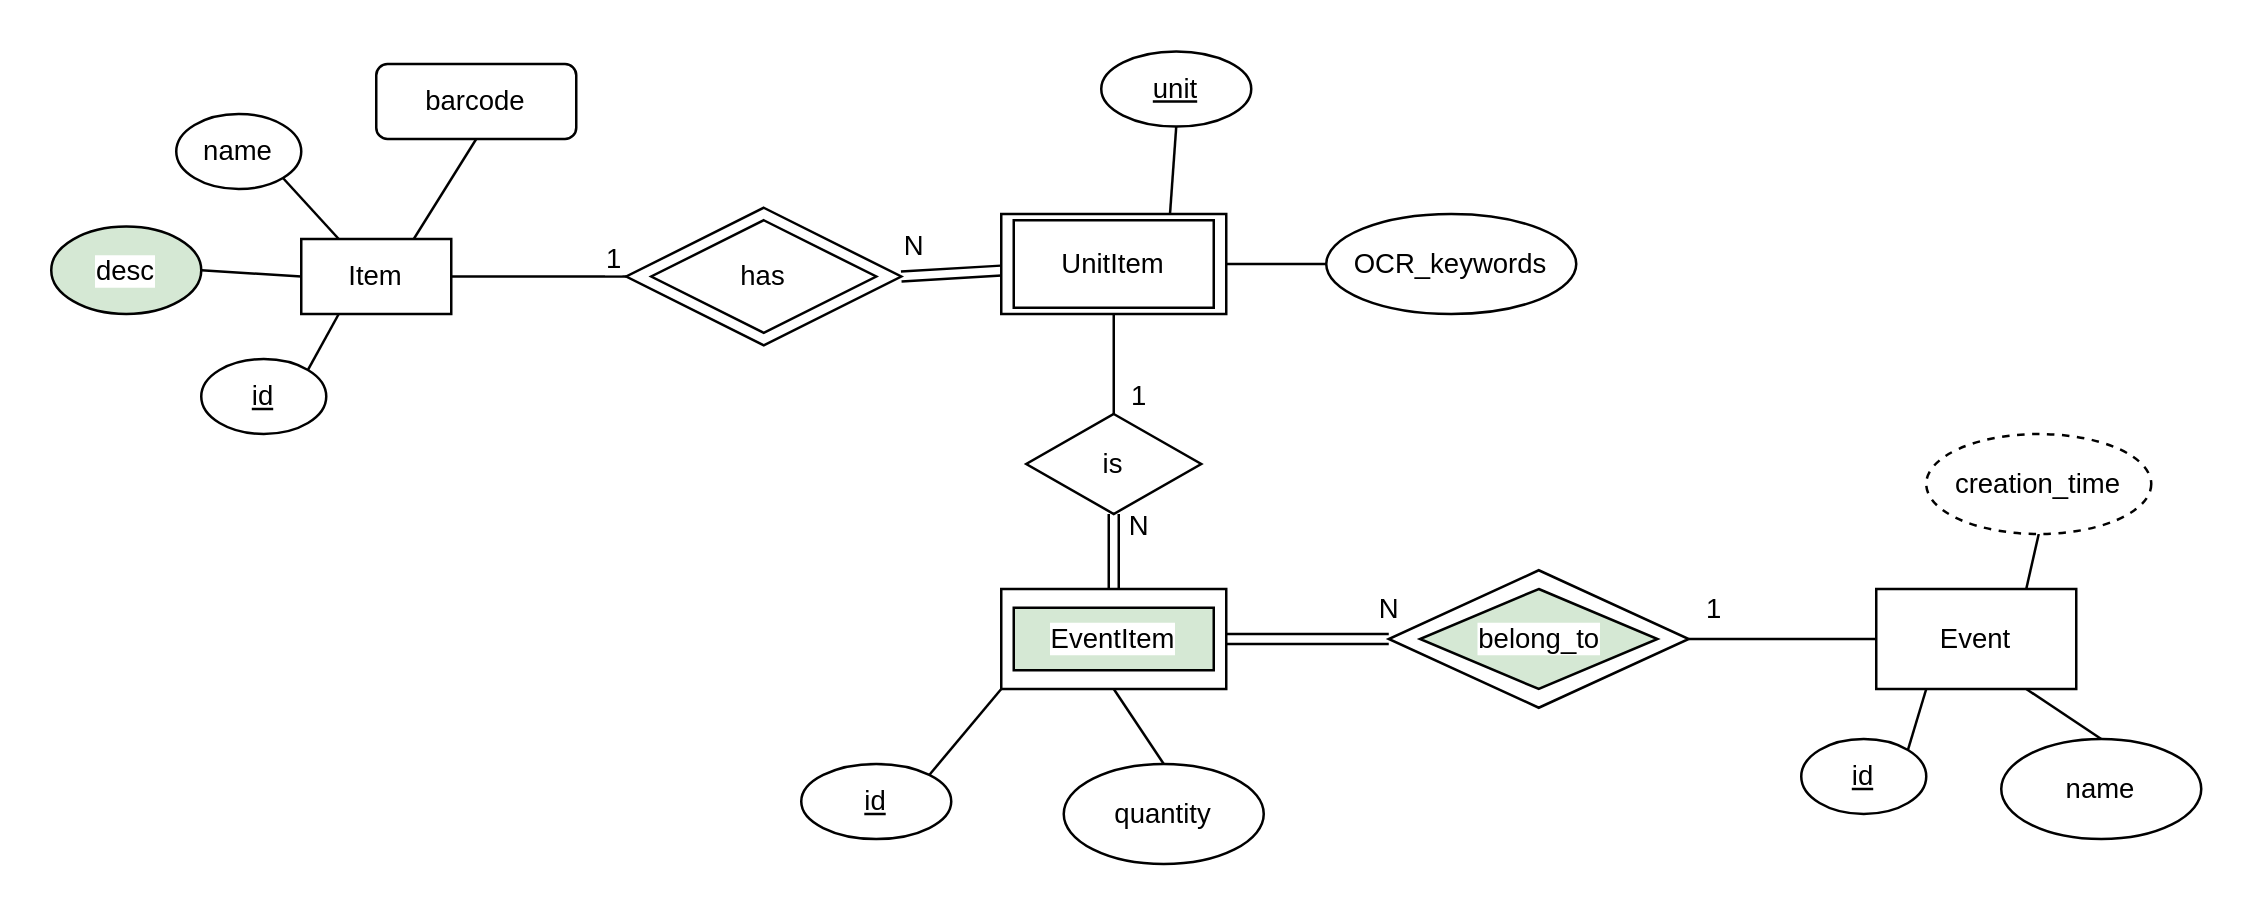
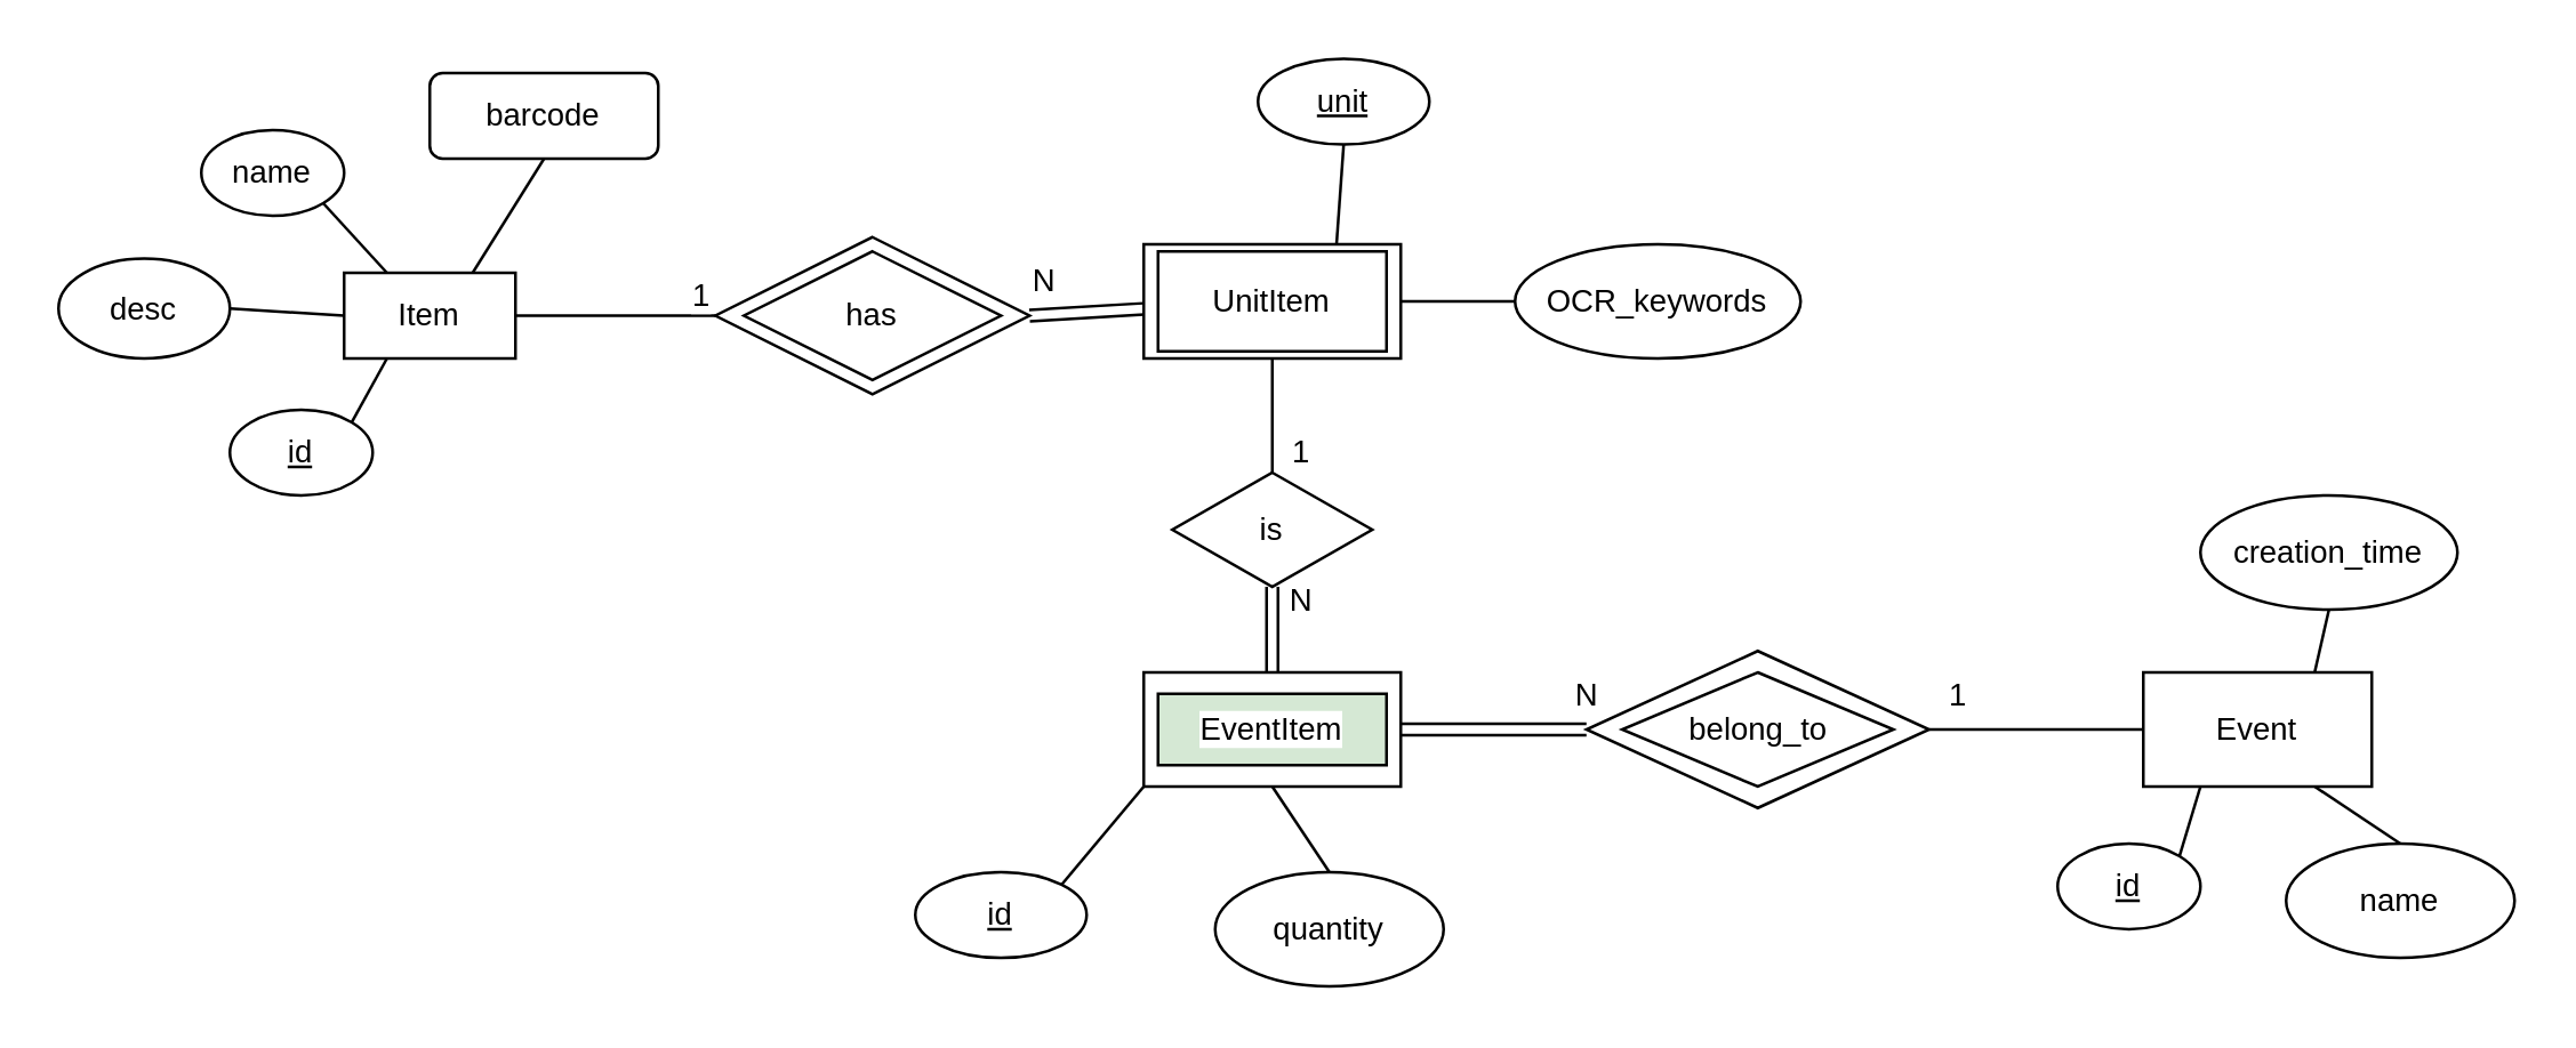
  <mxCell id="0" />
  <mxCell id="1" parent="0" />
  <mxCell id="2" style="edgeStyle=none;shape=connector;rounded=0;orthogonalLoop=1;jettySize=auto;html=1;exitX=0.5;exitY=1;exitDx=0;exitDy=0;entryX=0.5;entryY=0;entryDx=0;entryDy=0;strokeColor=default;align=center;verticalAlign=middle;fontFamily=Helvetica;fontSize=11;fontColor=default;labelBackgroundColor=default;endArrow=none;endFill=0;" edge="1" parent="1" source="4" target="13"><mxGeometry relative="1" as="geometry" /></mxCell>
  <mxCell id="3" style="edgeStyle=none;shape=connector;rounded=0;orthogonalLoop=1;jettySize=auto;html=1;exitX=1;exitY=0.5;exitDx=0;exitDy=0;entryX=0;entryY=0.5;entryDx=0;entryDy=0;strokeColor=default;align=center;verticalAlign=middle;fontFamily=Helvetica;fontSize=11;fontColor=default;labelBackgroundColor=default;endArrow=none;endFill=0;" edge="1" parent="1" source="4" target="20"><mxGeometry relative="1" as="geometry" /></mxCell>
  <mxCell id="4" value="" style="rounded=0;whiteSpace=wrap;html=1;" vertex="1" parent="1"><mxGeometry x="400" y="85" width="90" height="40" as="geometry" /></mxCell>
  <mxCell id="5" style="edgeStyle=none;shape=link;rounded=0;orthogonalLoop=1;jettySize=auto;html=1;exitX=1;exitY=0.5;exitDx=0;exitDy=0;strokeColor=default;align=center;verticalAlign=middle;fontFamily=Helvetica;fontSize=11;fontColor=default;labelBackgroundColor=default;endArrow=none;endFill=0;" edge="1" parent="1" source="6" target="19"><mxGeometry relative="1" as="geometry" /></mxCell>
  <mxCell id="6" value="" style="rounded=0;whiteSpace=wrap;html=1;fontFamily=Helvetica;fontSize=11;fontColor=default;labelBackgroundColor=default;" vertex="1" parent="1"><mxGeometry x="400" y="235" width="90" height="40" as="geometry" /></mxCell>
  <mxCell id="7" style="edgeStyle=none;shape=connector;rounded=0;orthogonalLoop=1;jettySize=auto;html=1;exitX=1;exitY=0;exitDx=0;exitDy=0;entryX=0;entryY=1;entryDx=0;entryDy=0;strokeColor=default;align=center;verticalAlign=middle;fontFamily=Helvetica;fontSize=11;fontColor=default;labelBackgroundColor=default;endArrow=none;endFill=0;" edge="1" parent="1" source="8" target="6"><mxGeometry relative="1" as="geometry" /></mxCell>
  <mxCell id="8" value="id" style="ellipse;whiteSpace=wrap;html=1;fontFamily=Helvetica;fontSize=11;fontColor=default;labelBackgroundColor=default;fontStyle=4" vertex="1" parent="1"><mxGeometry x="320" y="305" width="60" height="30" as="geometry" /></mxCell>
  <mxCell id="9" style="edgeStyle=none;shape=connector;rounded=0;orthogonalLoop=1;jettySize=auto;html=1;exitX=0.5;exitY=0;exitDx=0;exitDy=0;entryX=0.5;entryY=1;entryDx=0;entryDy=0;strokeColor=default;align=center;verticalAlign=middle;fontFamily=Helvetica;fontSize=11;fontColor=default;labelBackgroundColor=default;endArrow=none;endFill=0;" edge="1" parent="1" source="10" target="6"><mxGeometry relative="1" as="geometry" /></mxCell>
  <mxCell id="10" value="quantity" style="ellipse;whiteSpace=wrap;html=1;fontFamily=Helvetica;fontSize=11;fontColor=default;labelBackgroundColor=default;" vertex="1" parent="1"><mxGeometry x="425" y="305" width="80" height="40" as="geometry" /></mxCell>
  <mxCell id="11" value="unit" style="ellipse;whiteSpace=wrap;html=1;fontFamily=Helvetica;fontSize=11;fontColor=default;labelBackgroundColor=default;fontStyle=4" vertex="1" parent="1"><mxGeometry x="440" y="20" width="60" height="30" as="geometry" /></mxCell>
  <mxCell id="12" style="edgeStyle=none;shape=link;rounded=0;orthogonalLoop=1;jettySize=auto;html=1;exitX=0.5;exitY=1;exitDx=0;exitDy=0;entryX=0.5;entryY=0;entryDx=0;entryDy=0;strokeColor=default;align=center;verticalAlign=middle;fontFamily=Helvetica;fontSize=11;fontColor=default;labelBackgroundColor=default;endArrow=none;endFill=0;" edge="1" parent="1" source="13" target="6"><mxGeometry relative="1" as="geometry" /></mxCell>
  <mxCell id="13" value="is" style="rhombus;whiteSpace=wrap;html=1;fontFamily=Helvetica;fontSize=11;fontColor=default;labelBackgroundColor=default;" vertex="1" parent="1"><mxGeometry x="410" y="165" width="70" height="40" as="geometry" /></mxCell>
  <mxCell id="14" value="" style="endArrow=none;html=1;rounded=0;strokeColor=default;align=center;verticalAlign=middle;fontFamily=Helvetica;fontSize=11;fontColor=default;labelBackgroundColor=default;exitX=0.75;exitY=0;exitDx=0;exitDy=0;entryX=0.5;entryY=1;entryDx=0;entryDy=0;" edge="1" parent="1" source="4" target="11"><mxGeometry width="50" height="50" relative="1" as="geometry"><mxPoint x="570" y="285" as="sourcePoint" /><mxPoint x="620" y="235" as="targetPoint" /></mxGeometry></mxCell>
  <mxCell id="15" value="N" style="text;html=1;align=center;verticalAlign=middle;resizable=0;points=[];autosize=1;strokeColor=none;fillColor=none;fontFamily=Helvetica;fontSize=11;fontColor=default;labelBackgroundColor=default;" vertex="1" parent="1"><mxGeometry x="440" y="195" width="30" height="30" as="geometry" /></mxCell>
  <mxCell id="16" value="1" style="text;html=1;align=center;verticalAlign=middle;resizable=0;points=[];autosize=1;strokeColor=none;fillColor=none;fontFamily=Helvetica;fontSize=11;fontColor=default;labelBackgroundColor=default;" vertex="1" parent="1"><mxGeometry x="440" y="143" width="30" height="30" as="geometry" /></mxCell>
  <mxCell id="17" value="Event" style="rounded=0;whiteSpace=wrap;html=1;fontFamily=Helvetica;fontSize=11;fontColor=default;labelBackgroundColor=default;" vertex="1" parent="1"><mxGeometry x="750" y="235" width="80" height="40" as="geometry" /></mxCell>
  <mxCell id="18" style="edgeStyle=none;shape=connector;rounded=0;orthogonalLoop=1;jettySize=auto;html=1;exitX=1;exitY=0.5;exitDx=0;exitDy=0;entryX=0;entryY=0.5;entryDx=0;entryDy=0;strokeColor=default;align=center;verticalAlign=middle;fontFamily=Helvetica;fontSize=11;fontColor=default;labelBackgroundColor=default;endArrow=none;endFill=0;" edge="1" parent="1" source="19" target="17"><mxGeometry relative="1" as="geometry" /></mxCell>
  <mxCell id="19" value="" style="rhombus;whiteSpace=wrap;html=1;fontFamily=Helvetica;fontSize=11;fontColor=default;labelBackgroundColor=default;" vertex="1" parent="1"><mxGeometry x="555" y="227.5" width="120" height="55" as="geometry" /></mxCell>
  <mxCell id="20" value="OCR_keywords" style="ellipse;whiteSpace=wrap;html=1;fontFamily=Helvetica;fontSize=11;fontColor=default;labelBackgroundColor=default;" vertex="1" parent="1"><mxGeometry x="530" y="85" width="100" height="40" as="geometry" /></mxCell>
  <mxCell id="21" style="edgeStyle=none;shape=connector;rounded=0;orthogonalLoop=1;jettySize=auto;html=1;exitX=1;exitY=0;exitDx=0;exitDy=0;entryX=0.25;entryY=1;entryDx=0;entryDy=0;strokeColor=default;align=center;verticalAlign=middle;fontFamily=Helvetica;fontSize=11;fontColor=default;labelBackgroundColor=default;endArrow=none;endFill=0;" edge="1" parent="1" source="22" target="17"><mxGeometry relative="1" as="geometry" /></mxCell>
  <mxCell id="22" value="id" style="ellipse;whiteSpace=wrap;html=1;fontFamily=Helvetica;fontSize=11;fontColor=default;labelBackgroundColor=default;fontStyle=4" vertex="1" parent="1"><mxGeometry x="720" y="295" width="50" height="30" as="geometry" /></mxCell>
  <mxCell id="23" style="edgeStyle=none;shape=connector;rounded=0;orthogonalLoop=1;jettySize=auto;html=1;exitX=0.5;exitY=0;exitDx=0;exitDy=0;entryX=0.75;entryY=1;entryDx=0;entryDy=0;strokeColor=default;align=center;verticalAlign=middle;fontFamily=Helvetica;fontSize=11;fontColor=default;labelBackgroundColor=default;endArrow=none;endFill=0;" edge="1" parent="1" source="24" target="17"><mxGeometry relative="1" as="geometry" /></mxCell>
  <mxCell id="24" value="name" style="ellipse;whiteSpace=wrap;html=1;fontFamily=Helvetica;fontSize=11;fontColor=default;labelBackgroundColor=default;" vertex="1" parent="1"><mxGeometry x="800" y="295" width="80" height="40" as="geometry" /></mxCell>
  <mxCell id="25" value="N" style="text;html=1;align=center;verticalAlign=middle;resizable=0;points=[];autosize=1;strokeColor=none;fillColor=none;fontFamily=Helvetica;fontSize=11;fontColor=default;labelBackgroundColor=default;" vertex="1" parent="1"><mxGeometry x="540" y="227.5" width="30" height="30" as="geometry" /></mxCell>
  <mxCell id="26" value="1" style="text;html=1;align=center;verticalAlign=middle;resizable=0;points=[];autosize=1;strokeColor=none;fillColor=none;fontFamily=Helvetica;fontSize=11;fontColor=default;labelBackgroundColor=default;" vertex="1" parent="1"><mxGeometry x="670" y="227.5" width="30" height="30" as="geometry" /></mxCell>
  <mxCell id="27" style="edgeStyle=none;shape=connector;rounded=0;orthogonalLoop=1;jettySize=auto;html=1;exitX=0.5;exitY=1;exitDx=0;exitDy=0;entryX=0.75;entryY=0;entryDx=0;entryDy=0;strokeColor=default;align=center;verticalAlign=middle;fontFamily=Helvetica;fontSize=11;fontColor=default;labelBackgroundColor=default;endArrow=none;endFill=0;" edge="1" parent="1" source="28" target="17"><mxGeometry relative="1" as="geometry" /></mxCell>
- <mxCell id="28" value="creation_time" style="ellipse;whiteSpace=wrap;html=1;fontFamily=Helvetica;fontSize=11;fontColor=default;labelBackgroundColor=default;dashed=1;" vertex="1" parent="1"><mxGeometry x="770" y="173" width="90" height="40" as="geometry" /></mxCell>
+ <mxCell id="28" value="creation_time" style="ellipse;whiteSpace=wrap;html=1;fontFamily=Helvetica;fontSize=11;fontColor=default;labelBackgroundColor=default;" vertex="1" parent="1"><mxGeometry x="770" y="173" width="90" height="40" as="geometry" /></mxCell>
  <mxCell id="29" style="edgeStyle=none;shape=connector;rounded=0;orthogonalLoop=1;jettySize=auto;html=1;exitX=1;exitY=0.5;exitDx=0;exitDy=0;entryX=0;entryY=0.5;entryDx=0;entryDy=0;strokeColor=default;align=center;verticalAlign=middle;fontFamily=Helvetica;fontSize=11;fontColor=default;labelBackgroundColor=default;endArrow=none;endFill=0;" edge="1" parent="1" source="30" target="32"><mxGeometry relative="1" as="geometry" /></mxCell>
- <mxCell id="30" value="desc" style="ellipse;whiteSpace=wrap;html=1;fontFamily=Helvetica;fontSize=11;fontColor=default;labelBackgroundColor=default;fillColor=#d5e8d4;" vertex="1" parent="1"><mxGeometry x="20" y="90" width="60" height="35" as="geometry" /></mxCell>
+ <mxCell id="30" value="desc" style="ellipse;whiteSpace=wrap;html=1;fontFamily=Helvetica;fontSize=11;fontColor=default;labelBackgroundColor=default;" vertex="1" parent="1"><mxGeometry x="20" y="90" width="60" height="35" as="geometry" /></mxCell>
  <mxCell id="31" style="edgeStyle=none;shape=connector;rounded=0;orthogonalLoop=1;jettySize=auto;html=1;exitX=1;exitY=0.5;exitDx=0;exitDy=0;entryX=0;entryY=0.5;entryDx=0;entryDy=0;strokeColor=default;align=center;verticalAlign=middle;fontFamily=Helvetica;fontSize=11;fontColor=default;labelBackgroundColor=default;endArrow=none;endFill=0;" edge="1" parent="1" source="32" target="36"><mxGeometry relative="1" as="geometry" /></mxCell>
  <mxCell id="32" value="Item" style="rounded=0;whiteSpace=wrap;html=1;fontFamily=Helvetica;fontSize=11;fontColor=default;labelBackgroundColor=default;" vertex="1" parent="1"><mxGeometry x="120" y="95" width="60" height="30" as="geometry" /></mxCell>
  <mxCell id="33" style="edgeStyle=none;shape=connector;rounded=0;orthogonalLoop=1;jettySize=auto;html=1;exitX=1;exitY=1;exitDx=0;exitDy=0;entryX=0.25;entryY=0;entryDx=0;entryDy=0;strokeColor=default;align=center;verticalAlign=middle;fontFamily=Helvetica;fontSize=11;fontColor=default;labelBackgroundColor=default;endArrow=none;endFill=0;" edge="1" parent="1" source="34" target="32"><mxGeometry relative="1" as="geometry" /></mxCell>
  <mxCell id="34" value="name" style="ellipse;whiteSpace=wrap;html=1;fontFamily=Helvetica;fontSize=11;fontColor=default;labelBackgroundColor=default;" vertex="1" parent="1"><mxGeometry x="70" y="45" width="50" height="30" as="geometry" /></mxCell>
  <mxCell id="35" style="edgeStyle=none;shape=link;rounded=0;orthogonalLoop=1;jettySize=auto;html=1;exitX=1;exitY=0.5;exitDx=0;exitDy=0;strokeColor=default;align=center;verticalAlign=middle;fontFamily=Helvetica;fontSize=11;fontColor=default;labelBackgroundColor=default;endArrow=none;endFill=0;" edge="1" parent="1" source="36" target="4"><mxGeometry relative="1" as="geometry" /></mxCell>
  <mxCell id="36" value="" style="rhombus;whiteSpace=wrap;html=1;fontFamily=Helvetica;fontSize=11;fontColor=default;labelBackgroundColor=default;" vertex="1" parent="1"><mxGeometry x="250" y="82.5" width="110" height="55" as="geometry" /></mxCell>
  <mxCell id="37" style="edgeStyle=none;shape=connector;rounded=0;orthogonalLoop=1;jettySize=auto;html=1;exitX=1;exitY=0;exitDx=0;exitDy=0;entryX=0.25;entryY=1;entryDx=0;entryDy=0;strokeColor=default;align=center;verticalAlign=middle;fontFamily=Helvetica;fontSize=11;fontColor=default;labelBackgroundColor=default;endArrow=none;endFill=0;" edge="1" parent="1" source="38" target="32"><mxGeometry relative="1" as="geometry" /></mxCell>
  <mxCell id="38" value="id" style="ellipse;whiteSpace=wrap;html=1;fontFamily=Helvetica;fontSize=11;fontColor=default;labelBackgroundColor=default;fontStyle=4" vertex="1" parent="1"><mxGeometry x="80" y="143" width="50" height="30" as="geometry" /></mxCell>
  <mxCell id="39" value="has" style="rhombus;whiteSpace=wrap;html=1;fontFamily=Helvetica;fontSize=11;fontColor=default;labelBackgroundColor=default;" vertex="1" parent="1"><mxGeometry x="260" y="87.5" width="90" height="45" as="geometry" /></mxCell>
  <mxCell id="40" value="UnitItem" style="rounded=0;whiteSpace=wrap;html=1;fontFamily=Helvetica;fontSize=11;fontColor=default;labelBackgroundColor=default;" vertex="1" parent="1"><mxGeometry x="405" y="87.5" width="80" height="35" as="geometry" /></mxCell>
  <mxCell id="41" value="N" style="text;html=1;align=center;verticalAlign=middle;resizable=0;points=[];autosize=1;strokeColor=none;fillColor=none;fontFamily=Helvetica;fontSize=11;fontColor=default;labelBackgroundColor=default;" vertex="1" parent="1"><mxGeometry x="350" y="82.5" width="30" height="30" as="geometry" /></mxCell>
  <mxCell id="42" value="1" style="text;html=1;align=center;verticalAlign=middle;resizable=0;points=[];autosize=1;strokeColor=none;fillColor=none;fontFamily=Helvetica;fontSize=11;fontColor=default;labelBackgroundColor=default;" vertex="1" parent="1"><mxGeometry x="230" y="87.5" width="30" height="30" as="geometry" /></mxCell>
  <mxCell id="43" style="edgeStyle=none;shape=connector;rounded=0;orthogonalLoop=1;jettySize=auto;html=1;exitX=0.5;exitY=1;exitDx=0;exitDy=0;entryX=0.75;entryY=0;entryDx=0;entryDy=0;strokeColor=default;align=center;verticalAlign=middle;fontFamily=Helvetica;fontSize=11;fontColor=default;labelBackgroundColor=default;endArrow=none;endFill=0;" edge="1" parent="1" source="44" target="32"><mxGeometry relative="1" as="geometry" /></mxCell>
  <mxCell id="44" value="barcode" style="whiteSpace=wrap;html=1;fontFamily=Helvetica;fontSize=11;fontColor=default;labelBackgroundColor=default;rounded=1;" vertex="1" parent="1"><mxGeometry x="150" y="25" width="80" height="30" as="geometry" /></mxCell>
- <mxCell id="45" value="belong_to" style="rhombus;whiteSpace=wrap;html=1;fontFamily=Helvetica;fontSize=11;fontColor=default;labelBackgroundColor=default;fillColor=#d5e8d4;" vertex="1" parent="1"><mxGeometry x="567.5" y="235" width="95" height="40" as="geometry" /></mxCell>
+ <mxCell id="45" value="belong_to" style="rhombus;whiteSpace=wrap;html=1;fontFamily=Helvetica;fontSize=11;fontColor=default;labelBackgroundColor=default;" vertex="1" parent="1"><mxGeometry x="567.5" y="235" width="95" height="40" as="geometry" /></mxCell>
  <mxCell id="46" value="EventItem" style="rounded=0;whiteSpace=wrap;html=1;fontFamily=Helvetica;fontSize=11;fontColor=default;labelBackgroundColor=default;fillColor=#d5e8d4;" vertex="1" parent="1"><mxGeometry x="405" y="242.5" width="80" height="25" as="geometry" /></mxCell>
